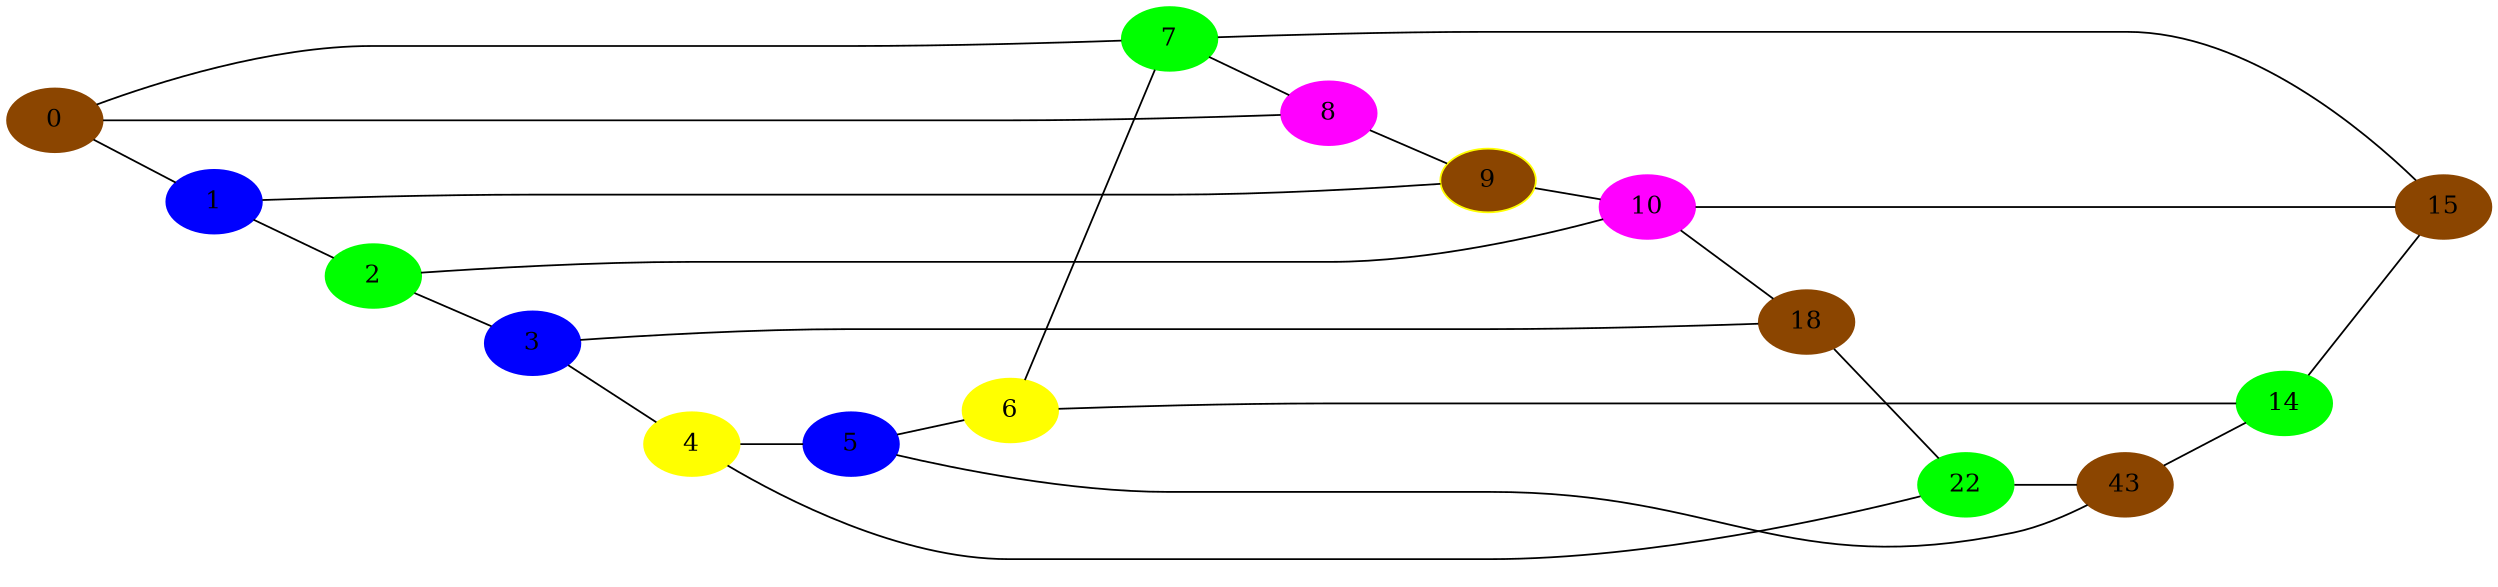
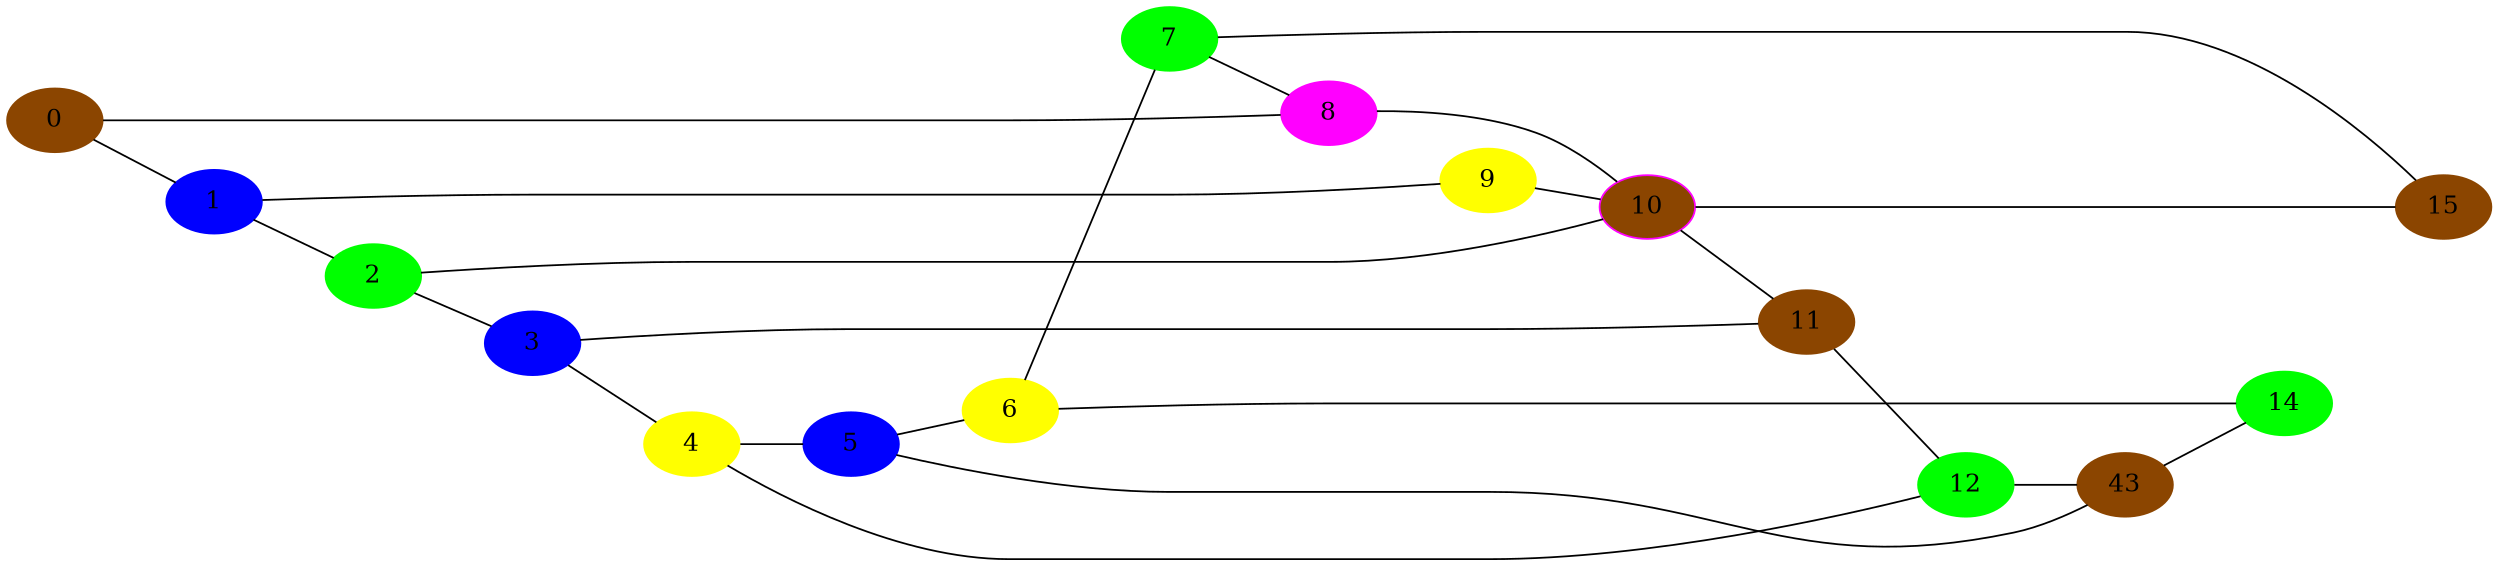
  graph {
    rankdir=LR
    node [color=darkorange4 style=filled]
    1 [color=blue]
    0
    7 [color=green]
    8 [color=magenta]
    2 [color=green]
-   9 [color=yellow fillcolor=darkorange4]
+   9 [color=yellow]
    15
    3 [color=blue]
-   10 [color=magenta]
+   10 [color=magenta fillcolor=darkorange4]
    4 [color=yellow]
-   11 [label=18]
+   11
    5 [color=blue]
-   12 [color=green label=22]
+   12 [color=green]
    6 [color=yellow]
    n15 [label=43]
    14 [color=green]
    1 -- 2
    1 -- 9
    0 -- 1
-   0 -- 7
    0 -- 8
    7 -- 8
    7 -- 15
-   8 -- 9
+   8 -- 10
    2 -- 3
    2 -- 10
    9 -- 10
    3 -- 4
    3 -- 11
    10 -- 15
    10 -- 11
    4 -- 5
    4 -- 12
    11 -- 12
    5 -- 6
    5 -- n15
    12 -- n15
    6 -- 7
    6 -- 14
    n15 -- 14
-   14 -- 15
  }
